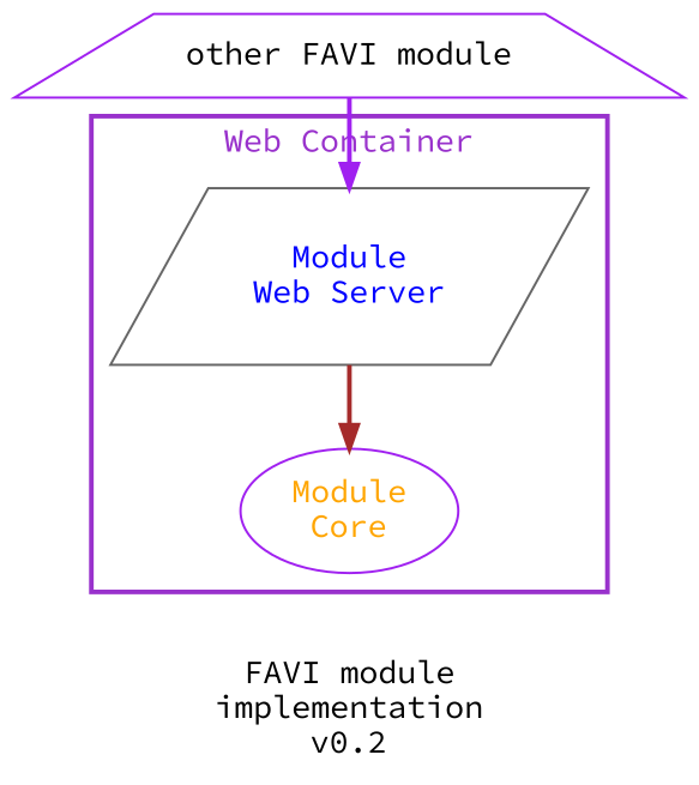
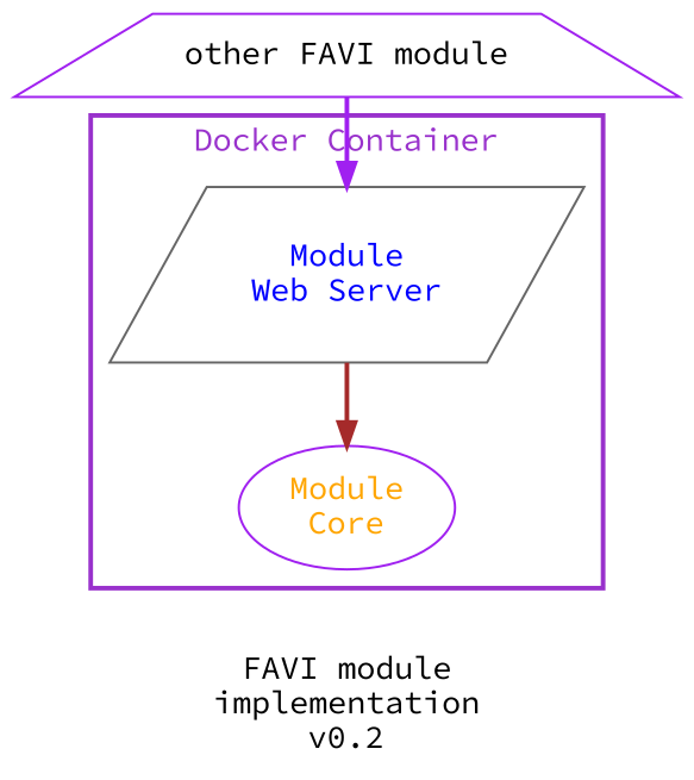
  digraph {
    label="\nFAVI module\nimplementation\nv0.2"
    fontname="Source Code Pro"
    node [bgcolor=white color=purple fontname="Source Code Pro"]
    edge [style=bold fontname="Source Code Pro"]
    n1 [color=gray40 fontcolor=blue label="Module\nWeb Server" shape=parallelogram]
    n2 [fontcolor=orange label="Module\nCore" shape=ellipse]
    n3 [label="other FAVI module" shape=trapezium bgcolor=""]
    subgraph cluster_1 {
      color=darkorchid
      fontcolor=darkorchid
-     label="Web Container"
+     label="Docker Container"
      penwidth=2
      n1
      n2
    }
    n1 -> n2 [color=brown]
    n3 -> n1 [color=purple]
  }
